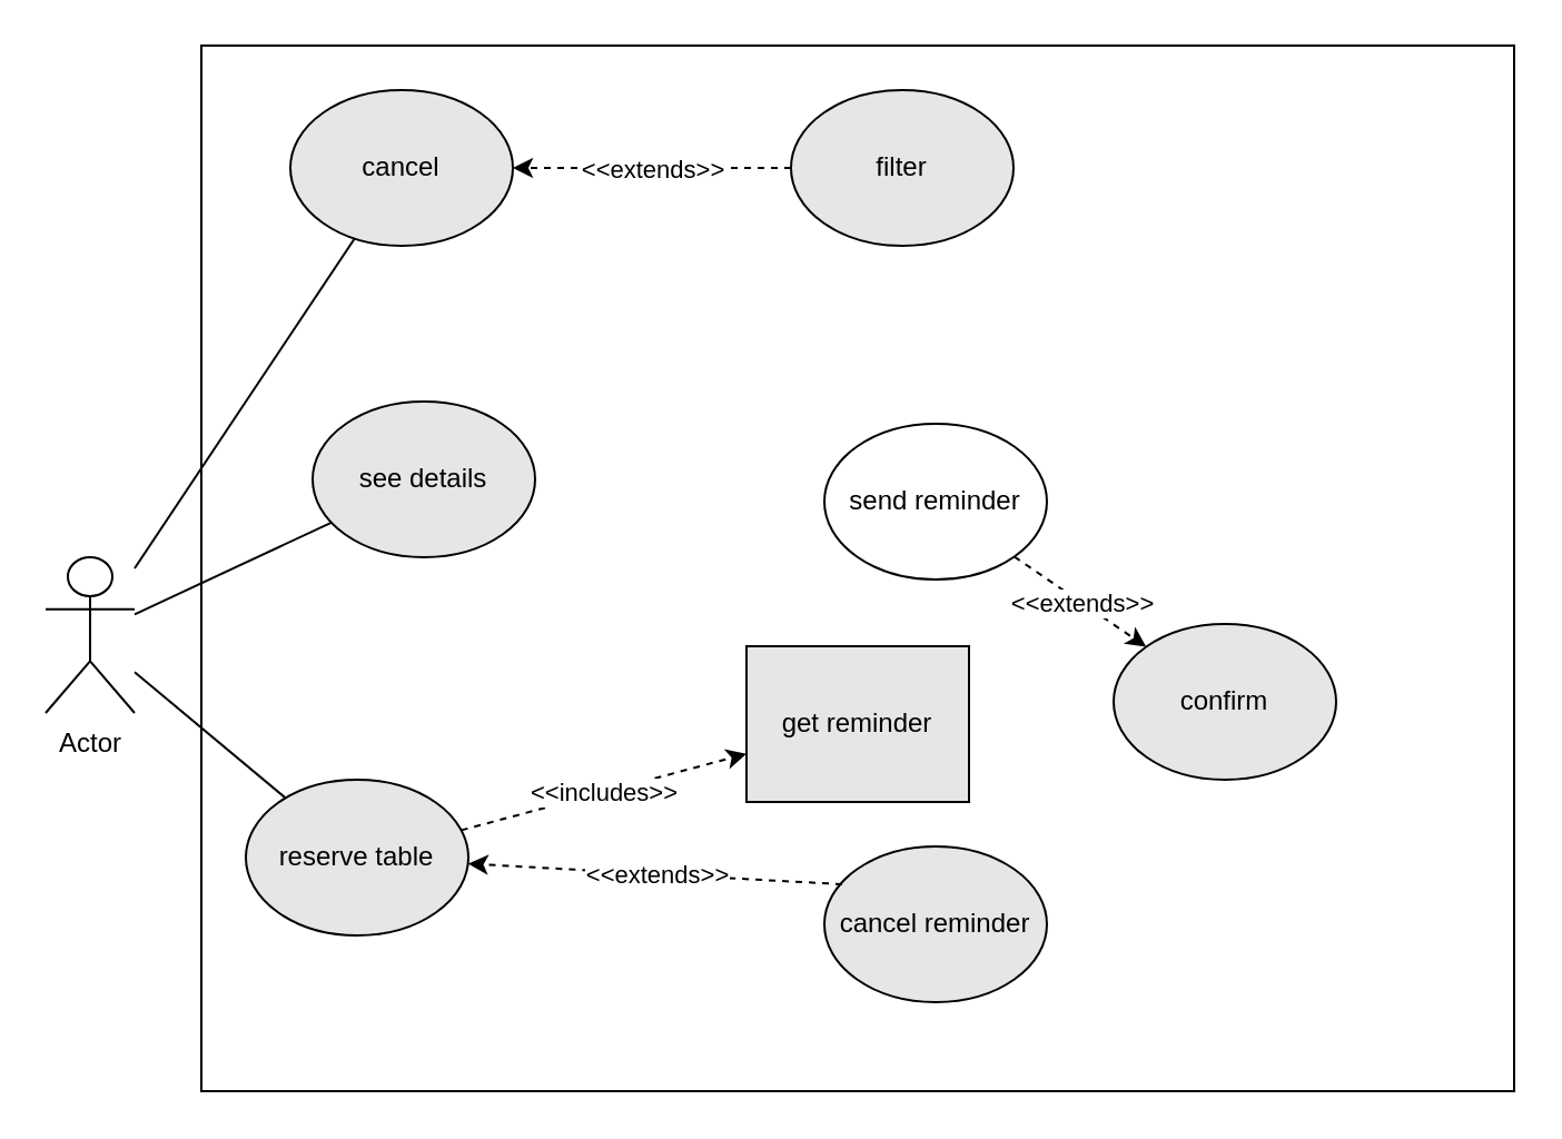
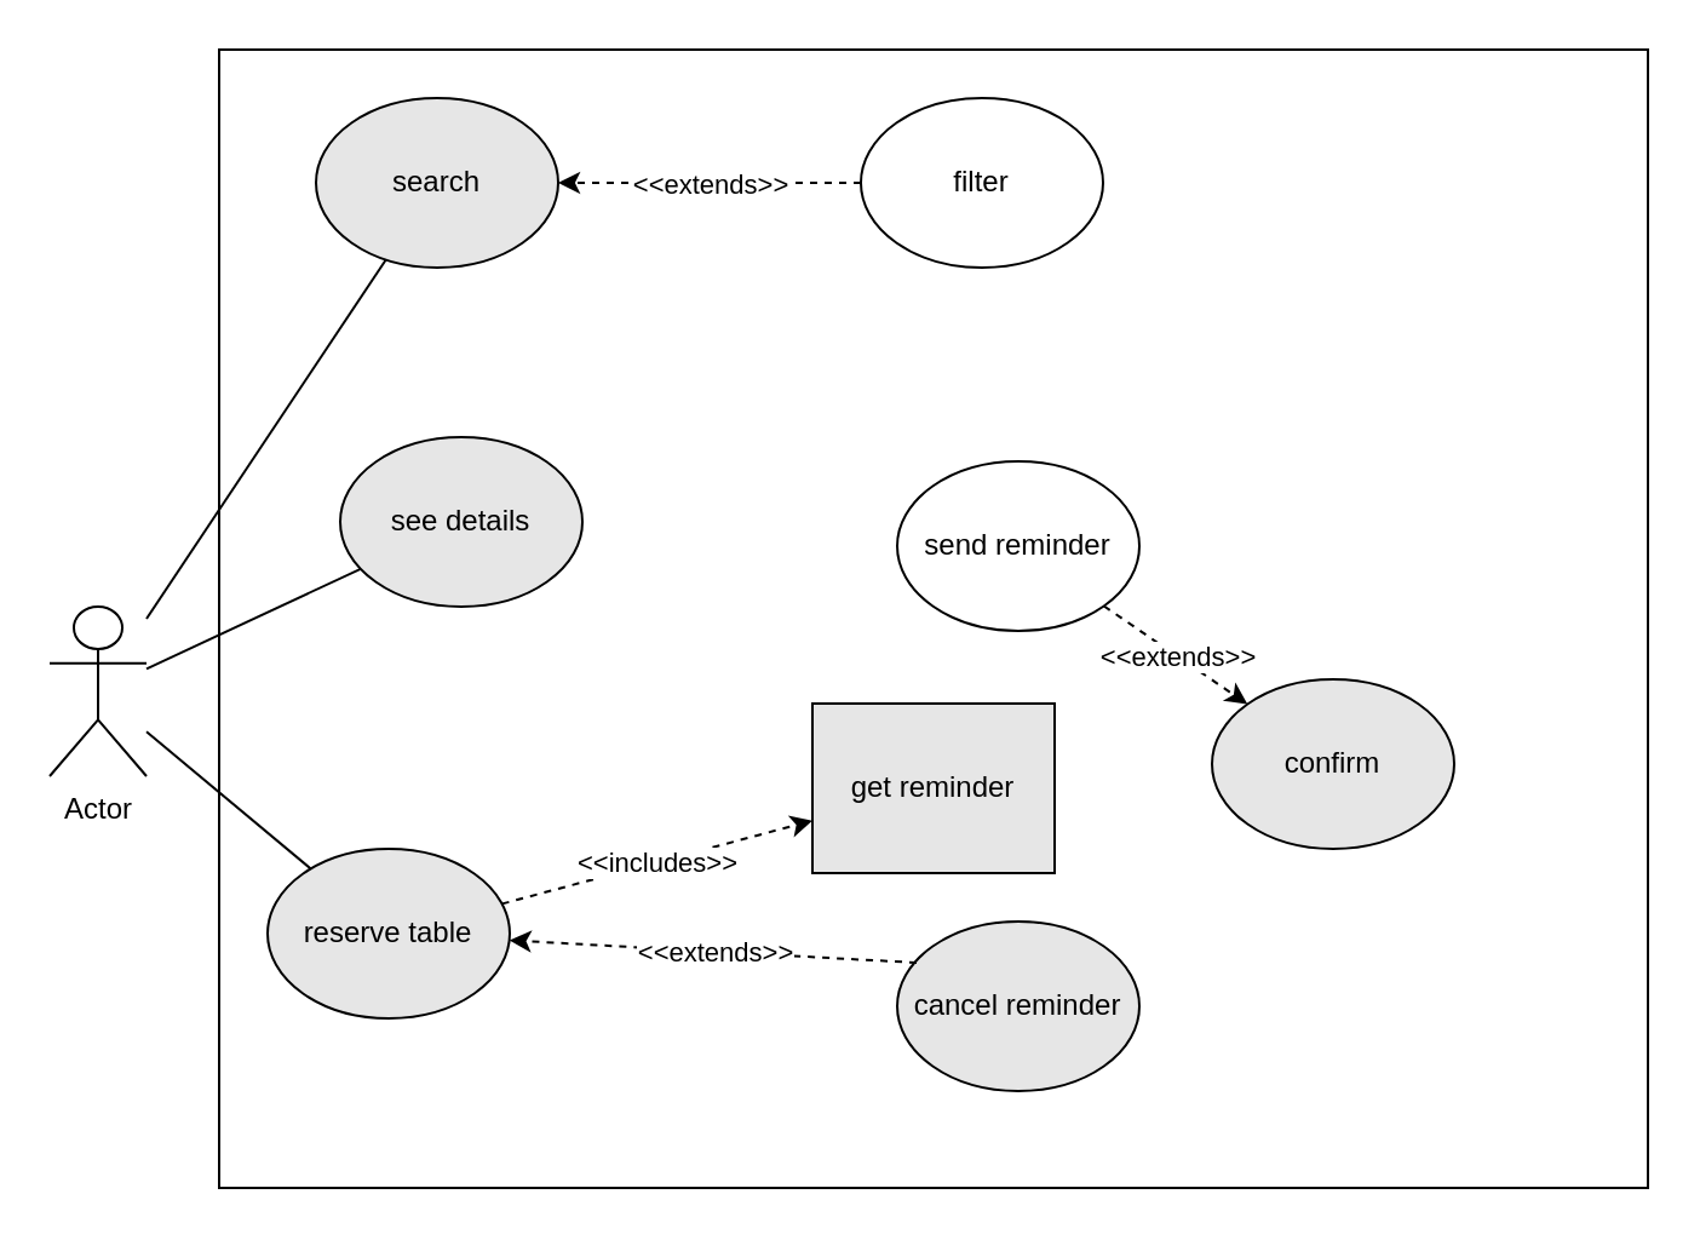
  <mxCell id="0" />
  <mxCell id="1" parent="0" />
  <mxCell id="2" value="" style="whiteSpace=wrap;html=1;" parent="1" vertex="1"><mxGeometry x="90" y="20" width="590" height="470" as="geometry" /></mxCell>
  <mxCell id="3" value="Actor" style="shape=umlActor;verticalLabelPosition=bottom;verticalAlign=top;html=1;outlineConnect=0;" vertex="1" parent="1"><mxGeometry x="20" y="250" width="40" height="70" as="geometry" /></mxCell>
- <mxCell id="4" value="&lt;div&gt;cancel&lt;/div&gt;" style="ellipse;whiteSpace=wrap;html=1;fillColor=#E6E6E6;" vertex="1" parent="1"><mxGeometry x="130" y="40" width="100" height="70" as="geometry" /></mxCell>
- <mxCell id="5" value="filter" style="ellipse;whiteSpace=wrap;html=1;fillColor=#E6E6E6;" vertex="1" parent="1"><mxGeometry x="355" y="40" width="100" height="70" as="geometry" /></mxCell>
+ <mxCell id="4" value="&lt;div&gt;search&lt;/div&gt;" style="ellipse;whiteSpace=wrap;html=1;fillColor=#E6E6E6;" vertex="1" parent="1"><mxGeometry x="130" y="40" width="100" height="70" as="geometry" /></mxCell>
+ <mxCell id="5" value="filter" style="ellipse;whiteSpace=wrap;html=1;fillColor=#ffffff;" vertex="1" parent="1"><mxGeometry x="355" y="40" width="100" height="70" as="geometry" /></mxCell>
  <mxCell id="6" value="see details" style="ellipse;whiteSpace=wrap;html=1;fillColor=#E6E6E6;" vertex="1" parent="1"><mxGeometry x="140" y="180" width="100" height="70" as="geometry" /></mxCell>
  <mxCell id="7" value="reserve table" style="ellipse;whiteSpace=wrap;html=1;fillColor=#E6E6E6;" vertex="1" parent="1"><mxGeometry x="110" y="350" width="100" height="70" as="geometry" /></mxCell>
  <mxCell id="8" value="send reminder" style="ellipse;whiteSpace=wrap;html=1;fillColor=#ffffff;" vertex="1" parent="1"><mxGeometry x="370" y="190" width="100" height="70" as="geometry" /></mxCell>
  <mxCell id="9" value="cancel reminder" style="ellipse;whiteSpace=wrap;html=1;fillColor=#E6E6E6;" vertex="1" parent="1"><mxGeometry x="370" y="380" width="100" height="70" as="geometry" /></mxCell>
  <mxCell id="10" value="confirm" style="ellipse;whiteSpace=wrap;html=1;fillColor=#E6E6E6;" vertex="1" parent="1"><mxGeometry x="500" y="280" width="100" height="70" as="geometry" /></mxCell>
  <mxCell id="11" style="edgeStyle=orthogonalEdgeStyle;rounded=0;orthogonalLoop=1;jettySize=auto;html=1;exitX=0.5;exitY=1;exitDx=0;exitDy=0;" edge="1" parent="1" source="2" target="2"><mxGeometry relative="1" as="geometry" /></mxCell>
  <mxCell id="12" value="get reminder" style="whiteSpace=wrap;html=1;fillColor=#E6E6E6;rounded=0;" vertex="1" parent="1"><mxGeometry x="335" y="290" width="100" height="70" as="geometry" /></mxCell>
  <mxCell id="13" value="" style="endArrow=classic;html=1;rounded=0;entryX=0;entryY=0;entryDx=0;entryDy=0;exitX=1;exitY=1;exitDx=0;exitDy=0;dashed=1;" edge="1" parent="1" source="8" target="10"><mxGeometry relative="1" as="geometry"><mxPoint x="390" y="270" as="sourcePoint" /><mxPoint x="490" y="270" as="targetPoint" /></mxGeometry></mxCell>
  <mxCell id="14" value="&amp;lt;&amp;lt;extends&amp;gt;&amp;gt;" style="edgeLabel;resizable=0;html=1;align=center;verticalAlign=middle;fillColor=#E6E6E6;" connectable="0" vertex="1" parent="13"><mxGeometry relative="1" as="geometry" /></mxCell>
  <mxCell id="15" value="" style="endArrow=classic;html=1;rounded=0;exitX=0.08;exitY=0.243;exitDx=0;exitDy=0;exitPerimeter=0;dashed=1;" edge="1" parent="1" source="9" target="7"><mxGeometry relative="1" as="geometry"><mxPoint x="465.355" y="259.749" as="sourcePoint" /><mxPoint x="524.645" y="300.251" as="targetPoint" /></mxGeometry></mxCell>
  <mxCell id="16" value="&amp;lt;&amp;lt;extends&amp;gt;&amp;gt;" style="edgeLabel;resizable=0;html=1;align=center;verticalAlign=middle;fillColor=#E6E6E6;" connectable="0" vertex="1" parent="15"><mxGeometry relative="1" as="geometry" /></mxCell>
  <mxCell id="17" value="" style="endArrow=classic;html=1;rounded=0;dashed=1;" edge="1" parent="1" source="5" target="4"><mxGeometry relative="1" as="geometry"><mxPoint x="534.645" y="310.251" as="sourcePoint" /><mxPoint x="475.355" y="269.749" as="targetPoint" /></mxGeometry></mxCell>
  <mxCell id="18" value="&amp;lt;&amp;lt;extends&amp;gt;&amp;gt;" style="edgeLabel;resizable=0;html=1;align=center;verticalAlign=middle;fillColor=#E6E6E6;" connectable="0" vertex="1" parent="17"><mxGeometry relative="1" as="geometry" /></mxCell>
  <mxCell id="19" value="" style="endArrow=classic;html=1;rounded=0;dashed=1;" edge="1" parent="1" source="7" target="12"><mxGeometry relative="1" as="geometry"><mxPoint x="544.645" y="320.251" as="sourcePoint" /><mxPoint x="485.355" y="279.749" as="targetPoint" /></mxGeometry></mxCell>
  <mxCell id="20" value="&amp;lt;&amp;lt;includes&amp;gt;&amp;gt;" style="edgeLabel;resizable=0;html=1;align=center;verticalAlign=middle;fillColor=#E6E6E6;" connectable="0" vertex="1" parent="19"><mxGeometry relative="1" as="geometry" /></mxCell>
  <mxCell id="21" value="" style="endArrow=none;html=1;rounded=0;" edge="1" parent="1" source="3" target="6"><mxGeometry width="50" height="50" relative="1" as="geometry"><mxPoint x="240" y="270" as="sourcePoint" /><mxPoint x="290" y="220" as="targetPoint" /></mxGeometry></mxCell>
  <mxCell id="22" value="" style="endArrow=none;html=1;rounded=0;" edge="1" parent="1" source="3" target="7"><mxGeometry width="50" height="50" relative="1" as="geometry"><mxPoint x="70" y="259.667" as="sourcePoint" /><mxPoint x="153.276" y="237.46" as="targetPoint" /></mxGeometry></mxCell>
  <mxCell id="23" value="" style="endArrow=none;html=1;rounded=0;" edge="1" parent="1" source="3" target="4"><mxGeometry width="50" height="50" relative="1" as="geometry"><mxPoint x="80" y="269.667" as="sourcePoint" /><mxPoint x="163.276" y="247.46" as="targetPoint" /></mxGeometry></mxCell>
